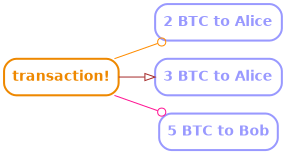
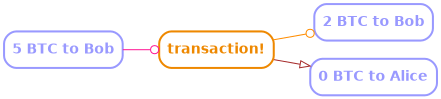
  digraph {
    rankdir=LR
    splines=spline
    node [color="#9999ff" fontcolor="#9999ff" fontname="Helvetica-bold" shape=box style="rounded,bold"]
    edge [arrowhead=odot]
    "transaction!" [color="#ee8800" fontcolor="#ee8800"]
-   "2 BTC to Bob" [label="2 BTC to Alice"]
-   "3 BTC to Alice"
+   "2 BTC to Bob"
+   "3 BTC to Alice" [label="0 BTC to Alice"]
    n4 [label="5 BTC to Bob"]
    "transaction!" -> "2 BTC to Bob" [color=darkorange]
    "transaction!" -> "3 BTC to Alice" [arrowhead=onormal color=brown]
-   "transaction!" -> n4 [color=deeppink]
+   n4 -> "transaction!" [color=deeppink]
  }
